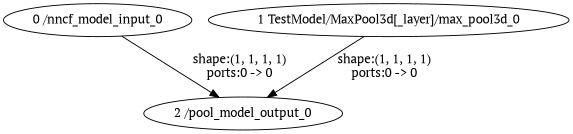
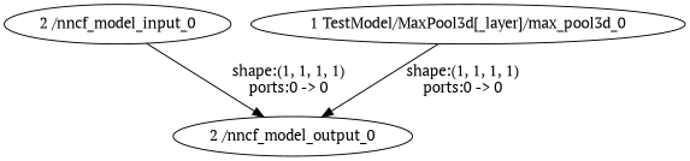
  strict digraph {
    fontname="PT Serif"
    node [fontname="PT Serif"]
    edge [fontname="PT Serif" style=solid]
-   "0 /nncf_model_input_0" [type=nncf_model_input]
-   "2 /nncf_model_output_0" [type=nncf_model_output label="2 /pool_model_output_0"]
+   "0 /nncf_model_input_0" [type=nncf_model_input label="2 /nncf_model_input_0"]
+   "2 /nncf_model_output_0" [type=nncf_model_output]
    "1 TestModel/MaxPool3d[_layer]/max_pool3d_0" [type=max_pool3d]
    "0 /nncf_model_input_0" -> "2 /nncf_model_output_0" [label="shape:(1, 1, 1, 1)\nports:0 -> 0"]
    "1 TestModel/MaxPool3d[_layer]/max_pool3d_0" -> "2 /nncf_model_output_0" [label="shape:(1, 1, 1, 1)\nports:0 -> 0"]
  }
